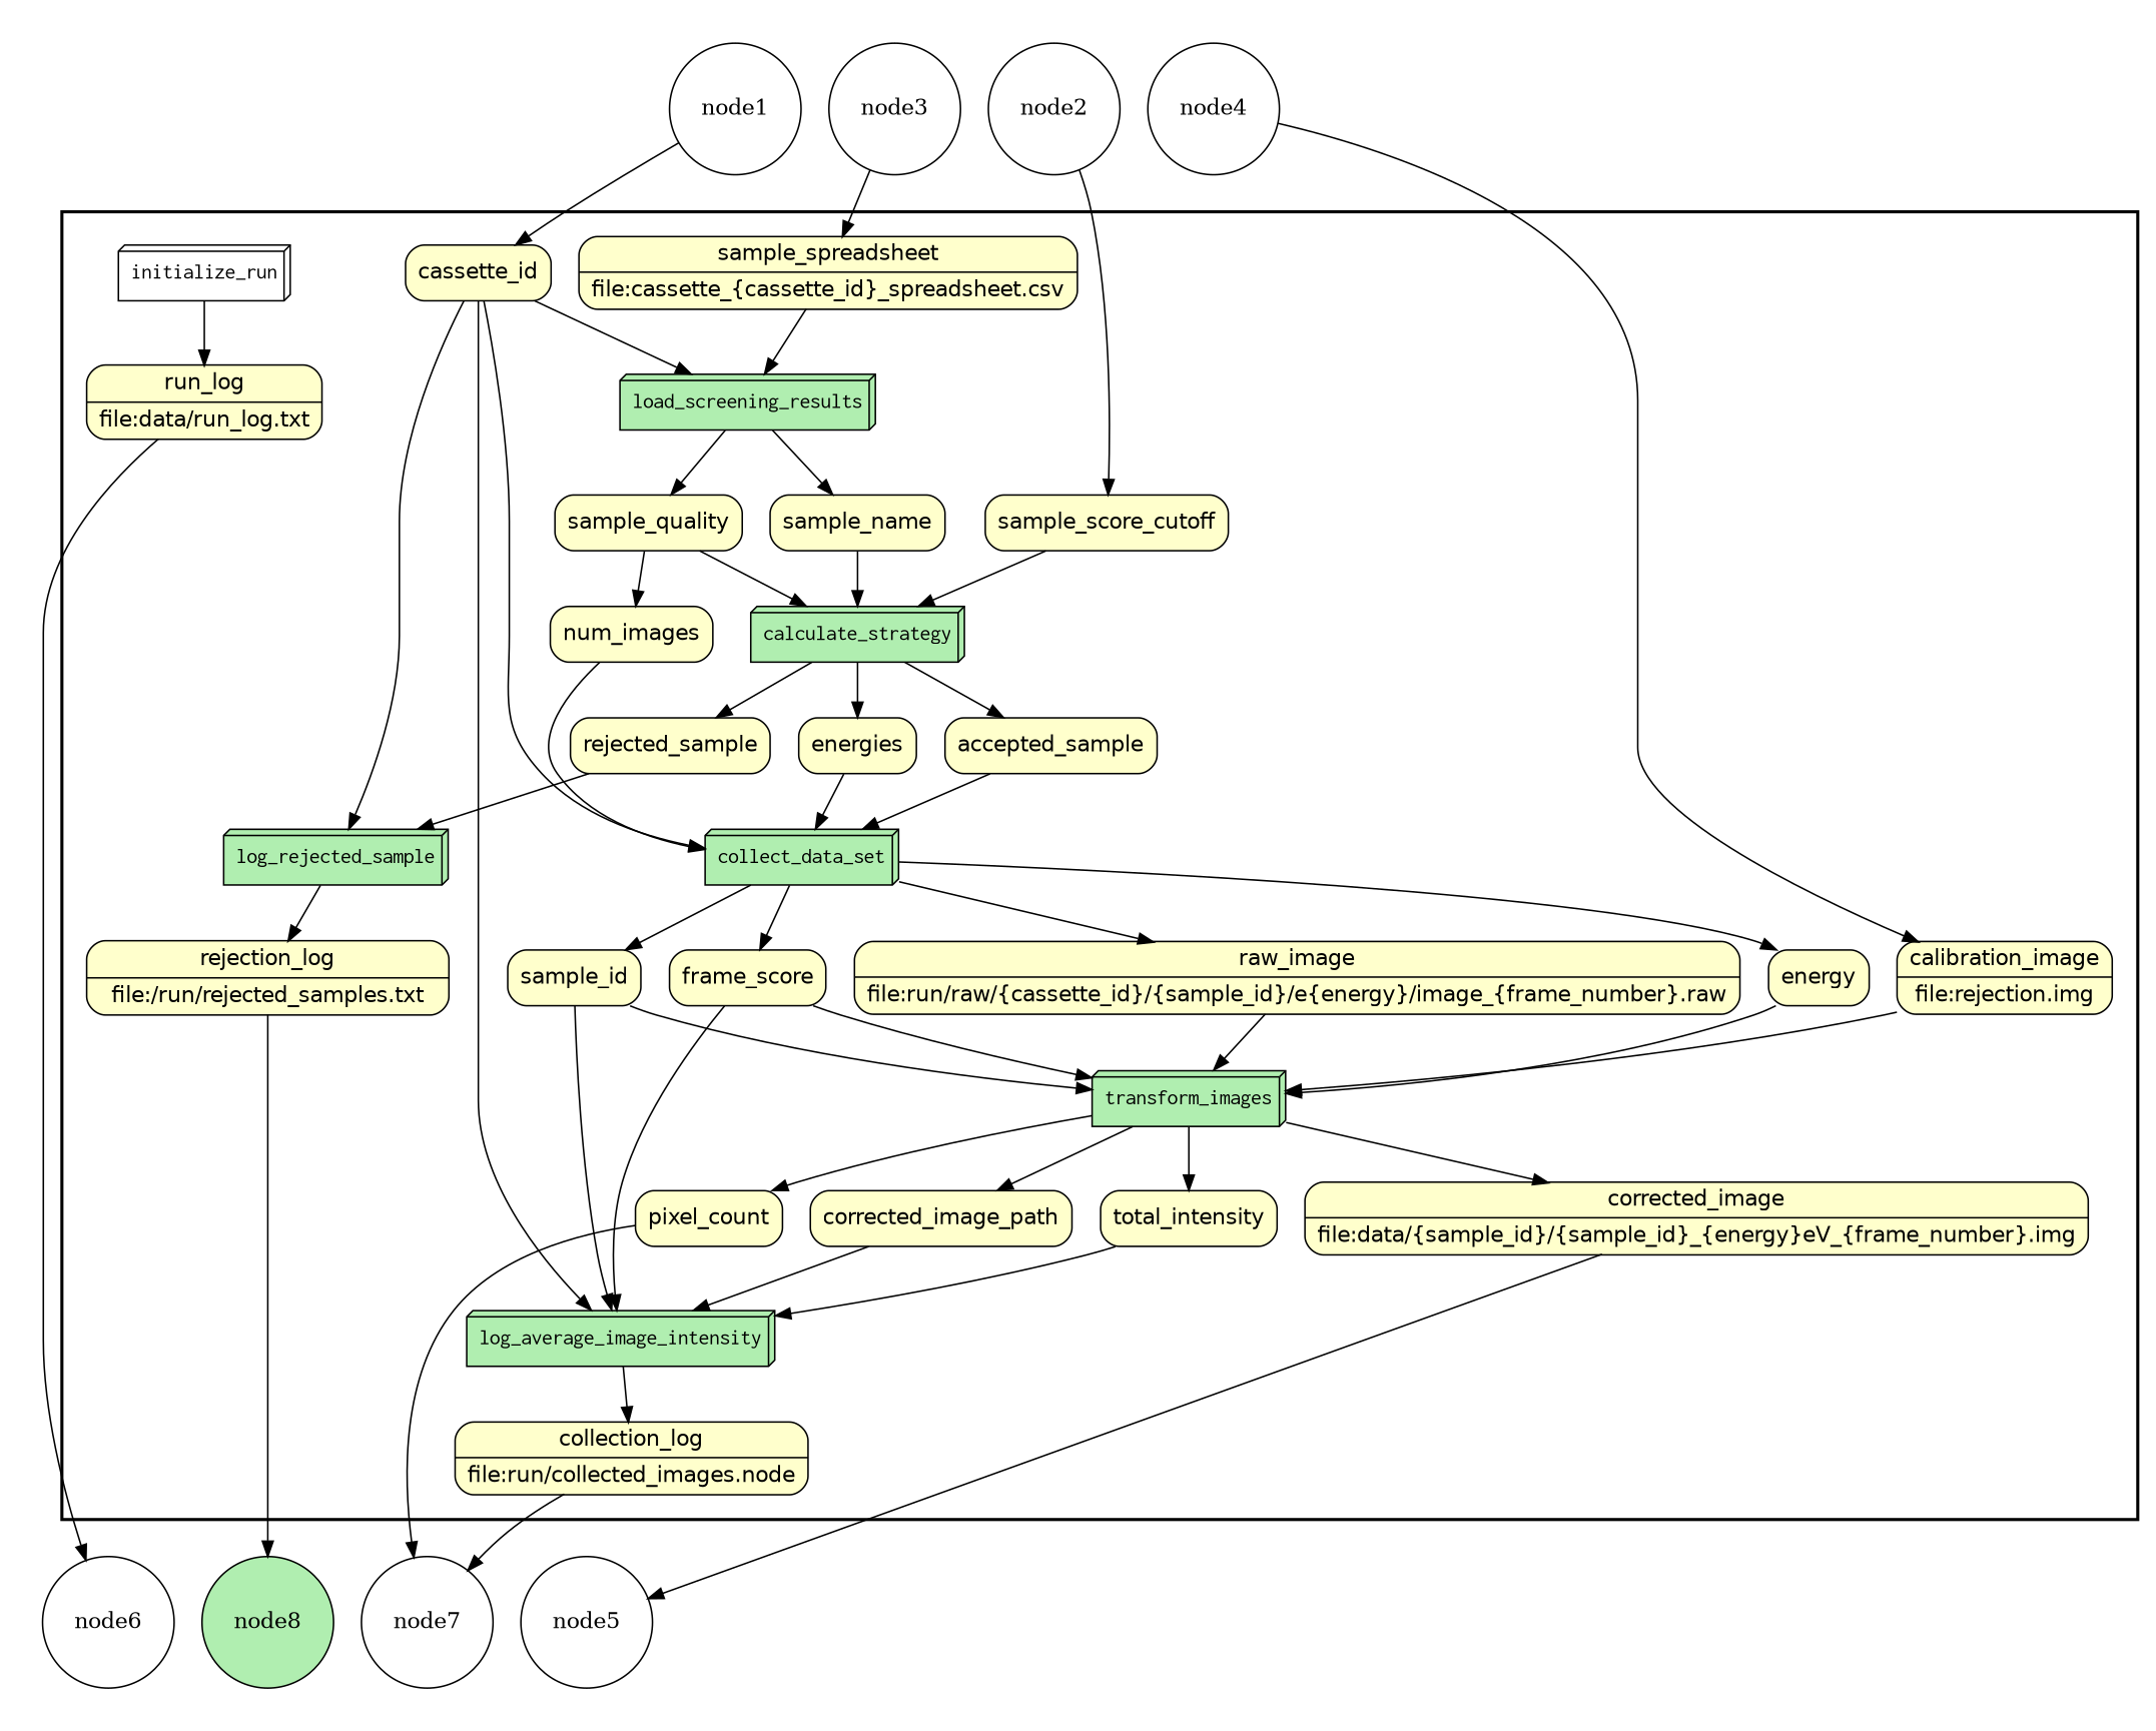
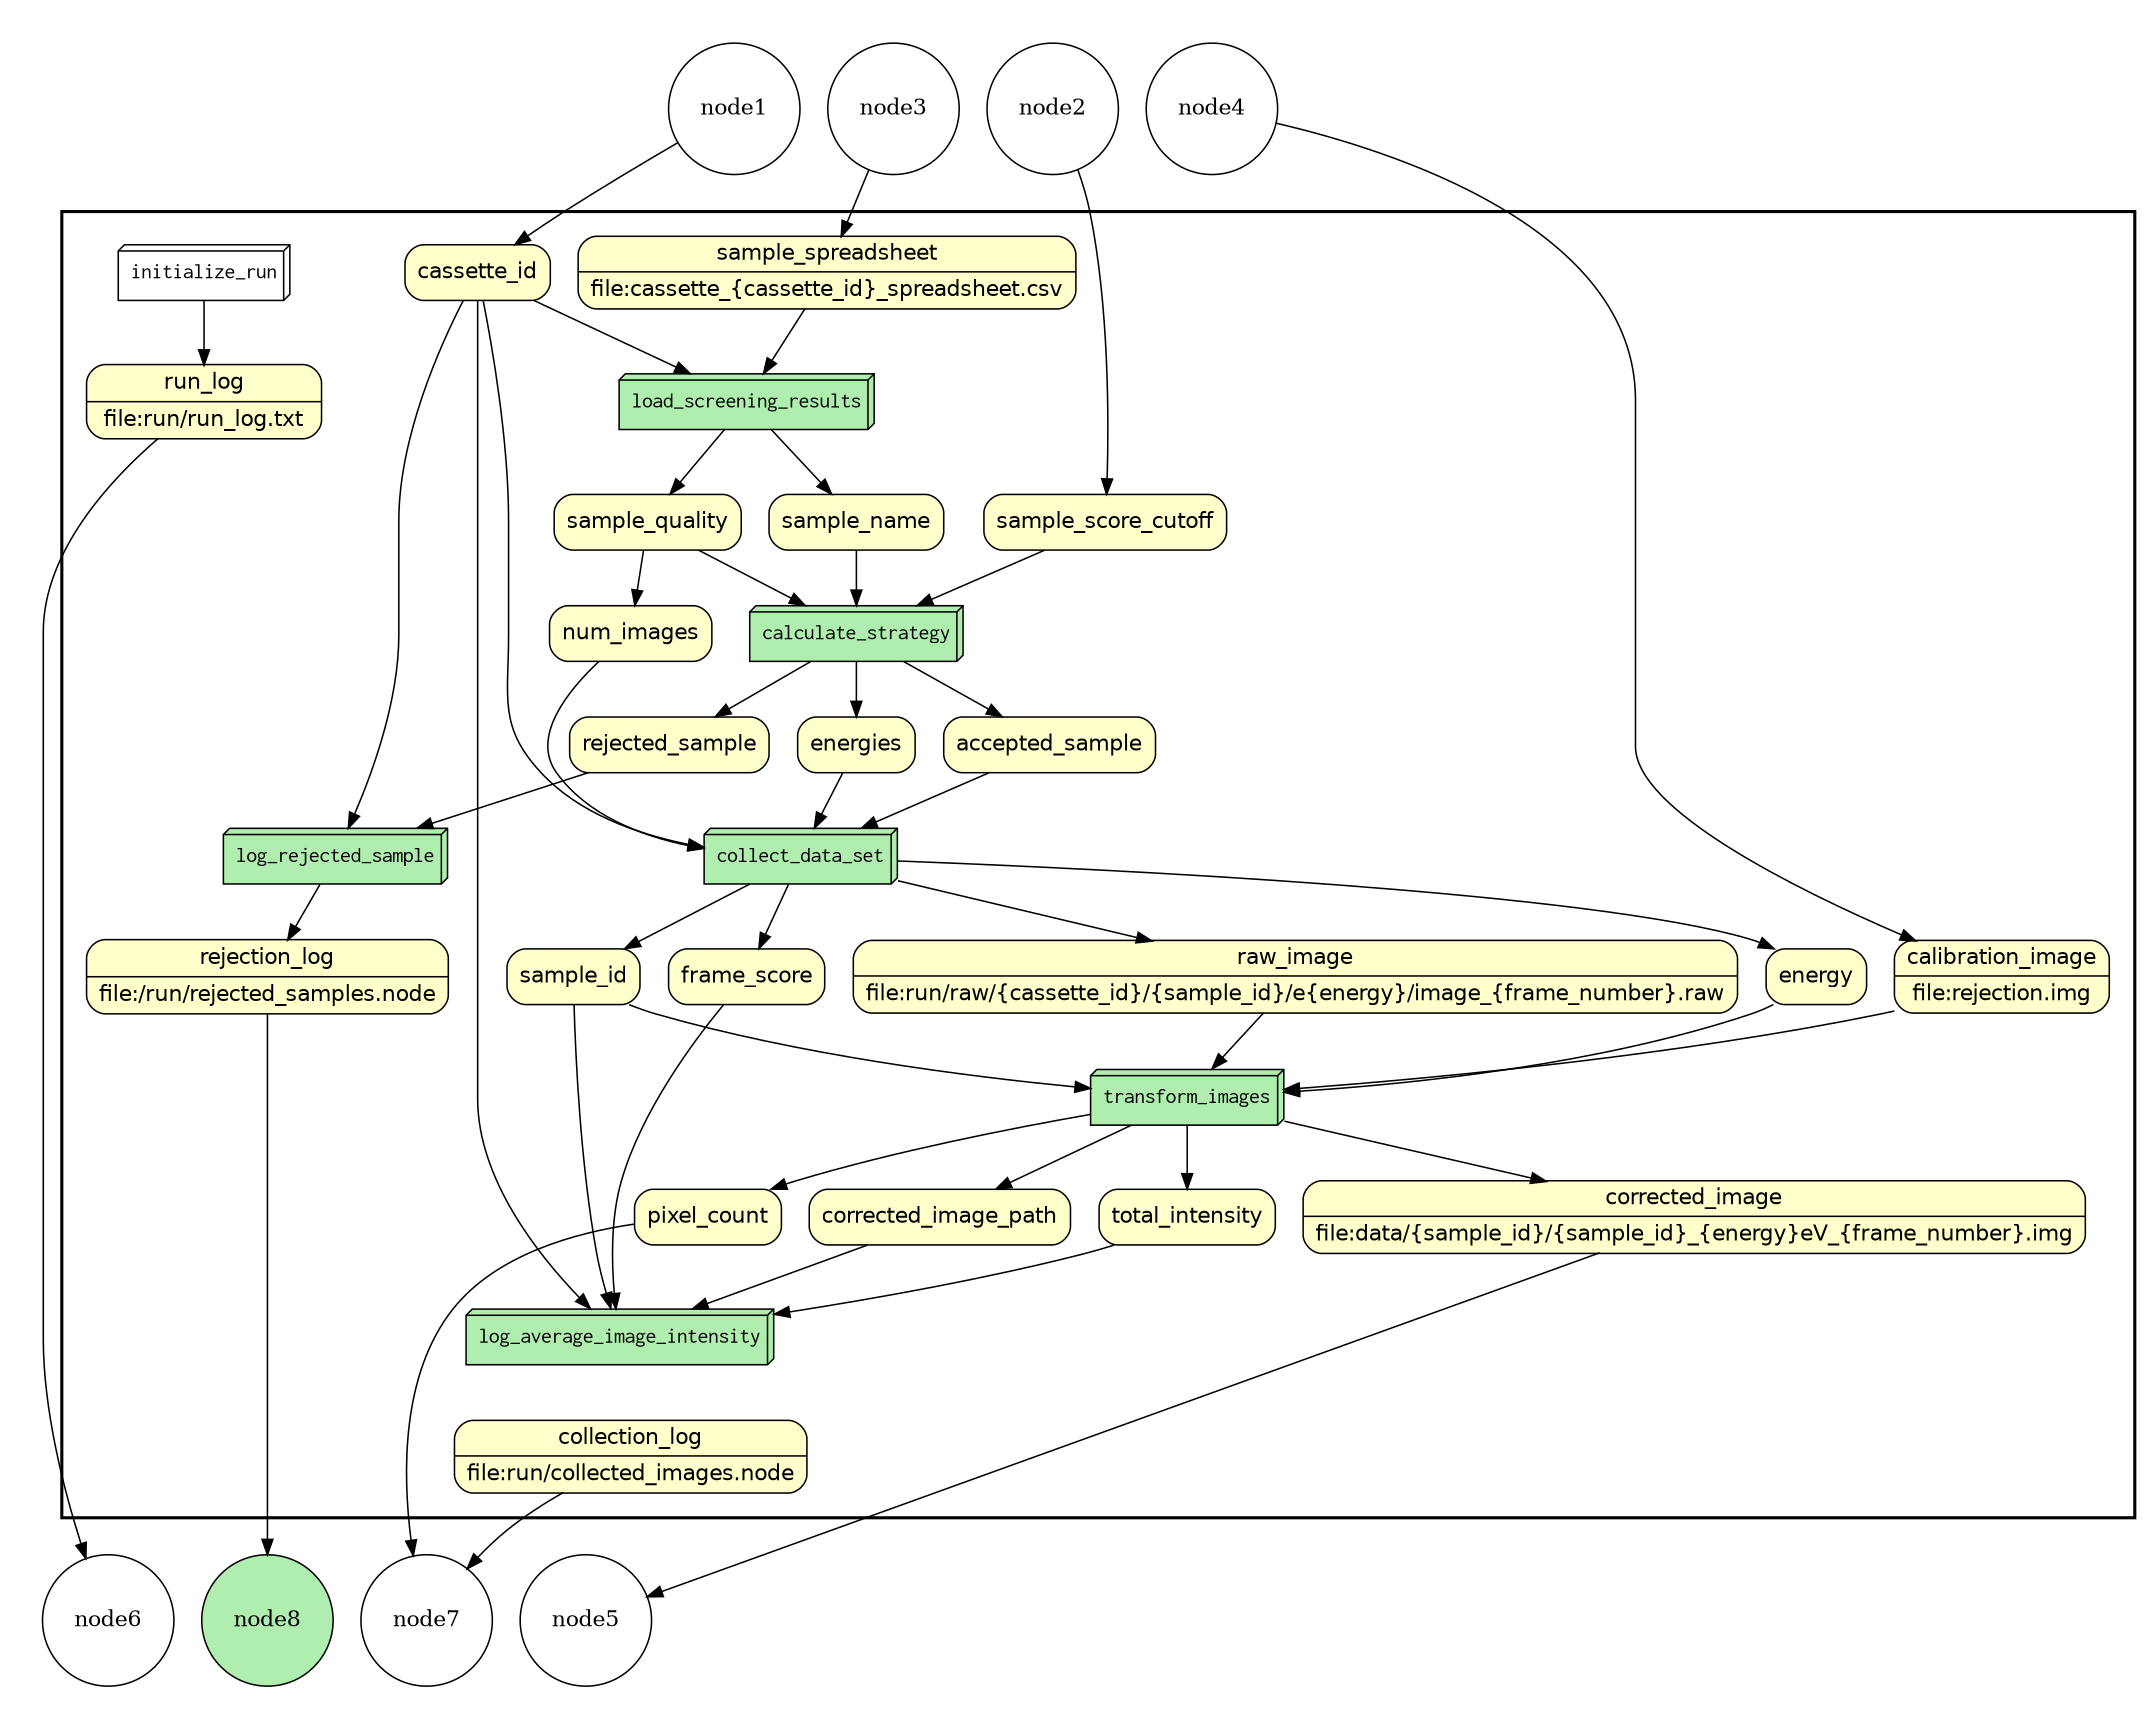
  digraph {
    rankdir=TB
    node [fillcolor="#FFFFCC" peripheries=1 shape=box style="rounded,filled" fontname=Helvetica]
    node1 [fillcolor="#FFFFFF" shape=circle style=filled width=0.2 fontname=""]
    node2 [fillcolor="#FFFFFF" shape=circle style=filled width=0.2 fontname=""]
    node3 [fillcolor="#FFFFFF" shape=circle style=filled width=0.2 fontname=""]
    node4 [fillcolor="#FFFFFF" shape=circle style=filled width=0.2 fontname=""]
    node5 [fillcolor="#FFFFFF" shape=circle style=filled width=0.2 fontname=""]
    node6 [fillcolor="#FFFFFF" shape=circle style=filled width=0.2 fontname=""]
    node7 [fillcolor="#FFFFFF" shape=circle style=filled width=0.2 fontname=""]
    node8 [fillcolor="#B0EEB0" shape=circle style=filled width=0.2 fontname=""]
    n9 [fillcolor="#FFFFFF" fontname=Courier label=initialize_run shape=box3d width=0.2]
-   n10 [label="{<f0> run_log|<f1>file:data/run_log.txt}" rankdir=LR shape=record width=0.2]
+   n10 [label="{<f0> run_log|<f1>file:run/run_log.txt}" rankdir=LR shape=record width=0.2]
    n11 [fillcolor="#B0EEB0" fontname=Courier label=load_screening_results shape=box3d width=0.2]
    n12 [label=sample_name width=0.2]
    n13 [label=sample_quality width=0.2]
    n14 [fillcolor="#B0EEB0" fontname=Courier label=calculate_strategy shape=box3d width=0.2]
    n15 [label=rejected_sample width=0.2]
    n16 [label=accepted_sample width=0.2]
    n17 [label=num_images width=0.2]
    n18 [label=energies width=0.2]
    n19 [fillcolor="#B0EEB0" fontname=Courier label=log_rejected_sample shape=box3d width=0.2]
-   n20 [label="{<f0> rejection_log|<f1>file:/run/rejected_samples.txt}" rankdir=LR shape=record width=0.2]
+   n20 [label="{<f0> rejection_log|<f1>file:/run/rejected_samples.node}" rankdir=LR shape=record width=0.2]
    n21 [fillcolor="#B0EEB0" fontname=Courier label=collect_data_set shape=box3d width=0.2]
    n22 [label=sample_id width=0.2]
    n23 [label=energy width=0.2]
    n24 [label=frame_score width=0.2]
    n25 [label="{<f0> raw_image|<f1>file:run/raw/\{cassette_id\}/\{sample_id\}/e\{energy\}/image_\{frame_number\}.raw}" rankdir=LR shape=record width=0.2]
    n26 [fillcolor="#B0EEB0" fontname=Courier label=transform_images shape=box3d width=0.2]
    n27 [label="{<f0> corrected_image|<f1>file:data/\{sample_id\}/\{sample_id\}_\{energy\}eV_\{frame_number\}.img}" rankdir=LR shape=record width=0.2]
    n28 [label=total_intensity width=0.2]
    n29 [label=pixel_count width=0.2]
    n30 [label=corrected_image_path width=0.2]
    n31 [fillcolor="#B0EEB0" fontname=Courier label=log_average_image_intensity shape=box3d width=0.2]
    n32 [label="{<f0> collection_log|<f1>file:run/collected_images.node}" rankdir=LR shape=record width=0.2]
    n33 [label=cassette_id width=0.2]
    n34 [label="{<f0> sample_spreadsheet|<f1>file:cassette_\{cassette_id\}_spreadsheet.csv}" rankdir=LR shape=record width=0.2]
    n35 [label=sample_score_cutoff width=0.2]
    n36 [label="{<f0> calibration_image|<f1>file:rejection.img}" rankdir=LR shape=record width=0.2]
    subgraph cluster_1 {
      color=white
      subgraph cluster_2 {
        color=white
        node1
        node2
        node3
        node4
      }
    }
    subgraph cluster_3 {
      color=white
      subgraph cluster_4 {
        color=white
        node5
        node6
        node7
        node8
      }
    }
    subgraph cluster_5 {
      fontsize=18
      penwidth=2
      subgraph cluster_6 {
        color=white
        fontname=Courier
        fontsize=18
        penwidth=2
        n9
        n10
        n11
        n12
        n13
        n14
        n15
        n16
        n17
        n18
        n19
        n20
        n21
        n22
        n23
        n24
        n25
        n26
        n27
        n28
        n29
        n30
        n31
        n32
        n33
        n34
        n35
        n36
      }
    }
    node1 -> n33
    node2 -> n35
    node3 -> n34
    node4 -> n36
    n9 -> n10
    n10 -> node6
    n11 -> n12
    n11 -> n13
    n12 -> n14
    n13 -> n14
    n13 -> n17
    n14 -> n15
    n14 -> n16
    n14 -> n18
    n15 -> n19
    n16 -> n21
    n17 -> n21
    n18 -> n21
    n19 -> n20
    n20 -> node8
    n21 -> n22
    n21 -> n23
    n21 -> n24
    n21 -> n25
    n22 -> n26
    n22 -> n31
    n23 -> n26
-   n24 -> n26
    n24 -> n31
    n25 -> n26
    n26 -> n27
    n26 -> n28
    n26 -> n29
    n26 -> n30
    n27 -> node5
    n28 -> n31
    n29 -> node7
    n30 -> n31
-   n31 -> n32
    n32 -> node7
    n33 -> n11
    n33 -> n19
    n33 -> n21
    n33 -> n31
    n34 -> n11
    n35 -> n14
    n36 -> n26
  }
